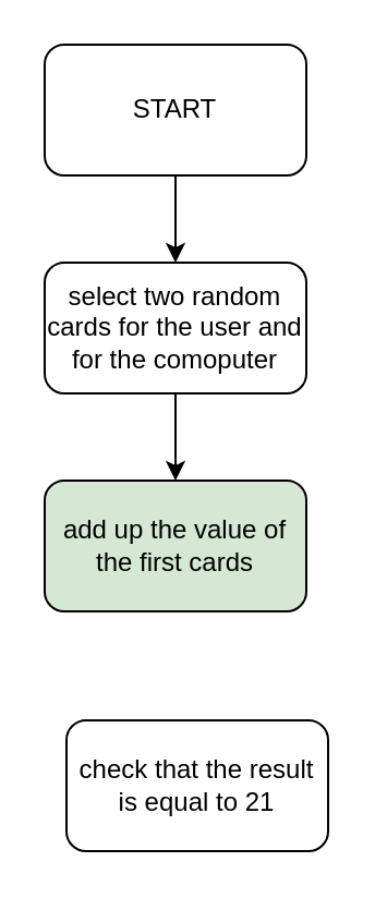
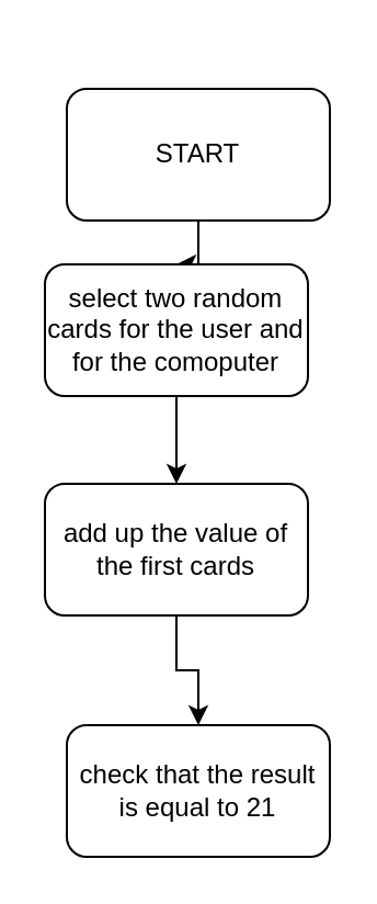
  <mxCell id="0" />
  <mxCell id="1" parent="0" />
  <mxCell id="2" value="" style="edgeStyle=orthogonalEdgeStyle;rounded=0;orthogonalLoop=1;jettySize=auto;html=1;" edge="1" parent="1" source="3" target="5"><mxGeometry relative="1" as="geometry" /></mxCell>
- <mxCell id="3" value="START" style="rounded=1;whiteSpace=wrap;html=1;" vertex="1" parent="1"><mxGeometry x="20" y="20" width="120" height="60" as="geometry" /></mxCell>
+ <mxCell id="3" value="START" style="rounded=1;whiteSpace=wrap;html=1;" vertex="1" parent="1"><mxGeometry x="30" y="40" width="120" height="60" as="geometry" /></mxCell>
  <mxCell id="4" value="" style="edgeStyle=orthogonalEdgeStyle;rounded=0;orthogonalLoop=1;jettySize=auto;html=1;" edge="1" parent="1" source="5" target="7"><mxGeometry relative="1" as="geometry" /></mxCell>
  <mxCell id="5" value="select two random cards for the user and for the comoputer" style="rounded=1;whiteSpace=wrap;html=1;" vertex="1" parent="1"><mxGeometry x="20" y="120" width="120" height="60" as="geometry" /></mxCell>
- <mxCell id="7" value="add up the value of the first cards" style="rounded=1;whiteSpace=wrap;html=1;fillColor=#d5e8d4;" vertex="1" parent="1"><mxGeometry x="20" y="220" width="120" height="60" as="geometry" /></mxCell>
+ <mxCell id="6" value="" style="edgeStyle=orthogonalEdgeStyle;rounded=0;orthogonalLoop=1;jettySize=auto;html=1;" edge="1" parent="1" source="7" target="8"><mxGeometry relative="1" as="geometry" /></mxCell>
+ <mxCell id="7" value="add up the value of the first cards" style="rounded=1;whiteSpace=wrap;html=1;" vertex="1" parent="1"><mxGeometry x="20" y="220" width="120" height="60" as="geometry" /></mxCell>
  <mxCell id="8" value="check that the result is equal to 21" style="rounded=1;whiteSpace=wrap;html=1;" vertex="1" parent="1"><mxGeometry x="30" y="330" width="120" height="60" as="geometry" /></mxCell>
